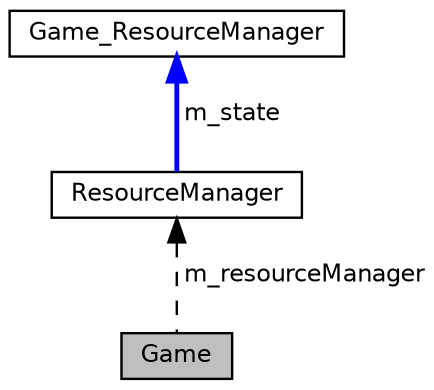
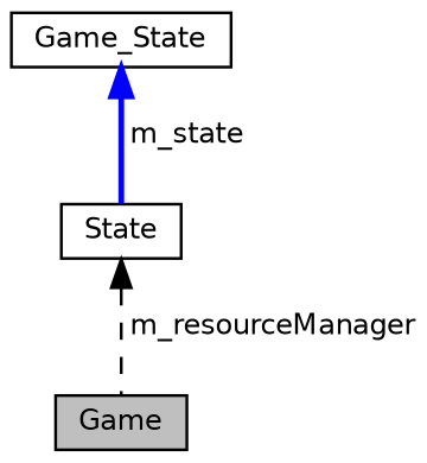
  digraph {
    node [color=black fillcolor=white fontname=Helvetica fontsize=10 shape=record style=filled]
    edge [dir=back fontname=Helvetica fontsize=10 labelfontname=Helvetica labelfontsize=10]
    n1 [fillcolor=grey75 fontcolor=black height=0.2 label=Game width=0.4]
-   n2 [height=0.2 label=ResourceManager width=0.4]
-   n3 [height=0.2 label=Game_ResourceManager width=0.4]
+   n2 [height=0.2 label=State width=0.4]
+   n3 [height=0.2 label=Game_State width=0.4]
    n2 -> n1 [color=black label=" m_resourceManager" style=dashed]
    n3 -> n2 [color=blue label=" m_state" style=bold]
  }
